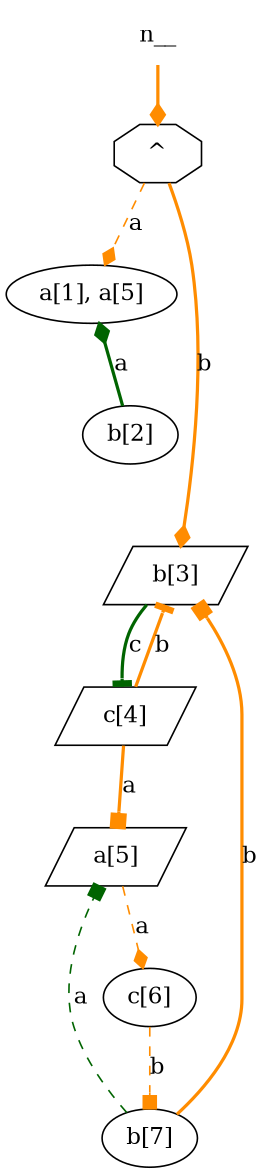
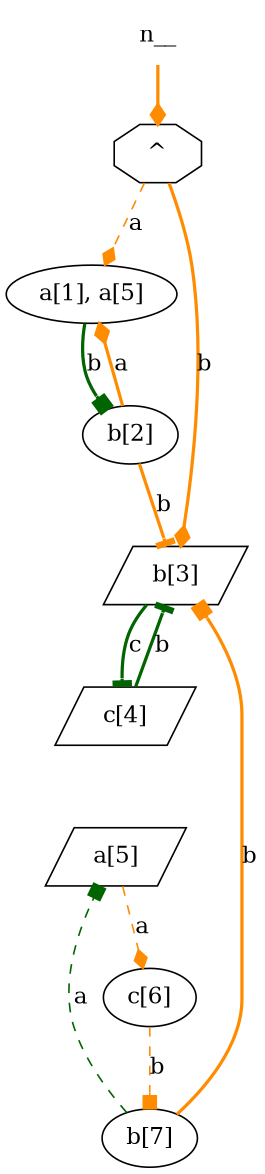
  digraph {
    rankdir=TB
    node [shape=ellipse]
    edge [arrowhead=diamond color=darkorange style=bold]
    n__ [shape=none width=.0]
    n2 [label="^" shape=octagon]
    n3 [label="a[1], a[5]"]
    n4 [label="b[3]" shape=parallelogram]
    n5 [label="b[2]"]
    n6 [label="c[4]" shape=parallelogram]
    n7 [label="c[6]"]
    n8 [label="b[7]"]
    n9 [label="a[5]" shape=parallelogram]
    n__ -> n2
    n2 -> n3 [label=a style=dashed]
    n2 -> n4 [label=b]
+   n3 -> n5 [arrowhead=box color=darkgreen label=b]
    n4 -> n6 [arrowhead=tee color=darkgreen label=c]
-   n5 -> n3 [color=darkgreen label=a]
-   n6 -> n4 [arrowhead=tee label=b]
-   n6 -> n9 [arrowhead=box label=a]
+   n5 -> n3 [label=a]
+   n5 -> n4 [arrowhead=tee label=b]
+   n6 -> n4 [arrowhead=tee color=darkgreen label=b]
    n7 -> n8 [arrowhead=box label=b style=dashed]
    n8 -> n4 [arrowhead=box label=b]
    n8 -> n9 [arrowhead=box color=darkgreen label=a style=dashed]
    n9 -> n7 [label=a style=dashed]
  }
